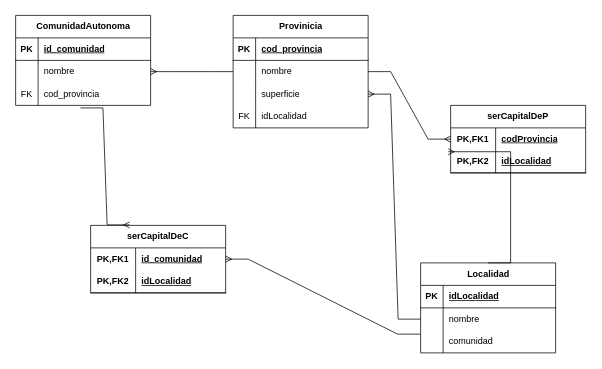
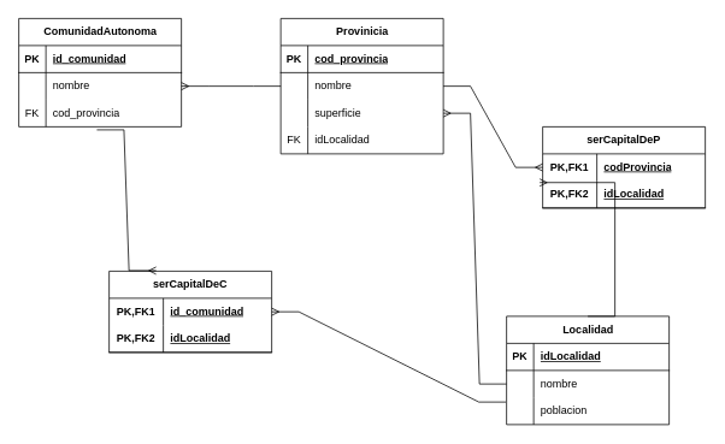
  <mxCell id="0" />
  <mxCell id="1" parent="0" />
  <mxCell id="2" value="ComunidadAutonoma" style="shape=table;startSize=30;container=1;collapsible=1;childLayout=tableLayout;fixedRows=1;rowLines=0;fontStyle=1;align=center;resizeLast=1;html=1;" vertex="1" parent="1"><mxGeometry x="20" y="20" width="180" height="120" as="geometry" /></mxCell>
  <mxCell id="3" value="" style="shape=tableRow;horizontal=0;startSize=0;swimlaneHead=0;swimlaneBody=0;fillColor=none;collapsible=0;dropTarget=0;points=[[0,0.5],[1,0.5]];portConstraint=eastwest;top=0;left=0;right=0;bottom=1;" vertex="1" parent="2"><mxGeometry y="30" width="180" height="30" as="geometry" /></mxCell>
  <mxCell id="4" value="PK" style="shape=partialRectangle;connectable=0;fillColor=none;top=0;left=0;bottom=0;right=0;fontStyle=1;overflow=hidden;whiteSpace=wrap;html=1;" vertex="1" parent="3"><mxGeometry width="30" height="30" as="geometry"><mxRectangle width="30" height="30" as="alternateBounds" /></mxGeometry></mxCell>
  <mxCell id="5" value="id_comunidad" style="shape=partialRectangle;connectable=0;fillColor=none;top=0;left=0;bottom=0;right=0;align=left;spacingLeft=6;fontStyle=5;overflow=hidden;whiteSpace=wrap;html=1;" vertex="1" parent="3"><mxGeometry x="30" width="150" height="30" as="geometry"><mxRectangle width="150" height="30" as="alternateBounds" /></mxGeometry></mxCell>
  <mxCell id="6" value="" style="shape=tableRow;horizontal=0;startSize=0;swimlaneHead=0;swimlaneBody=0;fillColor=none;collapsible=0;dropTarget=0;points=[[0,0.5],[1,0.5]];portConstraint=eastwest;top=0;left=0;right=0;bottom=0;" vertex="1" parent="2"><mxGeometry y="60" width="180" height="30" as="geometry" /></mxCell>
  <mxCell id="7" value="" style="shape=partialRectangle;connectable=0;fillColor=none;top=0;left=0;bottom=0;right=0;editable=1;overflow=hidden;whiteSpace=wrap;html=1;" vertex="1" parent="6"><mxGeometry width="30" height="30" as="geometry"><mxRectangle width="30" height="30" as="alternateBounds" /></mxGeometry></mxCell>
  <mxCell id="8" value="nombre" style="shape=partialRectangle;connectable=0;fillColor=none;top=0;left=0;bottom=0;right=0;align=left;spacingLeft=6;overflow=hidden;whiteSpace=wrap;html=1;" vertex="1" parent="6"><mxGeometry x="30" width="150" height="30" as="geometry"><mxRectangle width="150" height="30" as="alternateBounds" /></mxGeometry></mxCell>
  <mxCell id="9" value="" style="shape=tableRow;horizontal=0;startSize=0;swimlaneHead=0;swimlaneBody=0;fillColor=none;collapsible=0;dropTarget=0;points=[[0,0.5],[1,0.5]];portConstraint=eastwest;top=0;left=0;right=0;bottom=0;" vertex="1" parent="2"><mxGeometry y="90" width="180" height="30" as="geometry" /></mxCell>
  <mxCell id="10" value="FK" style="shape=partialRectangle;connectable=0;fillColor=none;top=0;left=0;bottom=0;right=0;editable=1;overflow=hidden;whiteSpace=wrap;html=1;" vertex="1" parent="9"><mxGeometry width="30" height="30" as="geometry"><mxRectangle width="30" height="30" as="alternateBounds" /></mxGeometry></mxCell>
  <mxCell id="11" value="cod_provincia" style="shape=partialRectangle;connectable=0;fillColor=none;top=0;left=0;bottom=0;right=0;align=left;spacingLeft=6;overflow=hidden;whiteSpace=wrap;html=1;" vertex="1" parent="9"><mxGeometry x="30" width="150" height="30" as="geometry"><mxRectangle width="150" height="30" as="alternateBounds" /></mxGeometry></mxCell>
  <mxCell id="12" value="Provinicia" style="shape=table;startSize=30;container=1;collapsible=1;childLayout=tableLayout;fixedRows=1;rowLines=0;fontStyle=1;align=center;resizeLast=1;html=1;" vertex="1" parent="1"><mxGeometry x="310" y="20" width="180" height="150" as="geometry"><mxRectangle x="310" y="50" width="100" height="30" as="alternateBounds" /></mxGeometry></mxCell>
  <mxCell id="13" value="" style="shape=tableRow;horizontal=0;startSize=0;swimlaneHead=0;swimlaneBody=0;fillColor=none;collapsible=0;dropTarget=0;points=[[0,0.5],[1,0.5]];portConstraint=eastwest;top=0;left=0;right=0;bottom=1;" vertex="1" parent="12"><mxGeometry y="30" width="180" height="30" as="geometry" /></mxCell>
  <mxCell id="14" value="PK" style="shape=partialRectangle;connectable=0;fillColor=none;top=0;left=0;bottom=0;right=0;fontStyle=1;overflow=hidden;whiteSpace=wrap;html=1;" vertex="1" parent="13"><mxGeometry width="30" height="30" as="geometry"><mxRectangle width="30" height="30" as="alternateBounds" /></mxGeometry></mxCell>
  <mxCell id="15" value="cod_provincia" style="shape=partialRectangle;connectable=0;fillColor=none;top=0;left=0;bottom=0;right=0;align=left;spacingLeft=6;fontStyle=5;overflow=hidden;whiteSpace=wrap;html=1;" vertex="1" parent="13"><mxGeometry x="30" width="150" height="30" as="geometry"><mxRectangle width="150" height="30" as="alternateBounds" /></mxGeometry></mxCell>
  <mxCell id="16" value="" style="shape=tableRow;horizontal=0;startSize=0;swimlaneHead=0;swimlaneBody=0;fillColor=none;collapsible=0;dropTarget=0;points=[[0,0.5],[1,0.5]];portConstraint=eastwest;top=0;left=0;right=0;bottom=0;" vertex="1" parent="12"><mxGeometry y="60" width="180" height="30" as="geometry" /></mxCell>
  <mxCell id="17" value="" style="shape=partialRectangle;connectable=0;fillColor=none;top=0;left=0;bottom=0;right=0;editable=1;overflow=hidden;whiteSpace=wrap;html=1;" vertex="1" parent="16"><mxGeometry width="30" height="30" as="geometry"><mxRectangle width="30" height="30" as="alternateBounds" /></mxGeometry></mxCell>
  <mxCell id="18" value="nombre" style="shape=partialRectangle;connectable=0;fillColor=none;top=0;left=0;bottom=0;right=0;align=left;spacingLeft=6;overflow=hidden;whiteSpace=wrap;html=1;" vertex="1" parent="16"><mxGeometry x="30" width="150" height="30" as="geometry"><mxRectangle width="150" height="30" as="alternateBounds" /></mxGeometry></mxCell>
  <mxCell id="19" value="" style="shape=tableRow;horizontal=0;startSize=0;swimlaneHead=0;swimlaneBody=0;fillColor=none;collapsible=0;dropTarget=0;points=[[0,0.5],[1,0.5]];portConstraint=eastwest;top=0;left=0;right=0;bottom=0;" vertex="1" parent="12"><mxGeometry y="90" width="180" height="30" as="geometry" /></mxCell>
  <mxCell id="20" value="" style="shape=partialRectangle;connectable=0;fillColor=none;top=0;left=0;bottom=0;right=0;editable=1;overflow=hidden;whiteSpace=wrap;html=1;" vertex="1" parent="19"><mxGeometry width="30" height="30" as="geometry"><mxRectangle width="30" height="30" as="alternateBounds" /></mxGeometry></mxCell>
  <mxCell id="21" value="superficie" style="shape=partialRectangle;connectable=0;fillColor=none;top=0;left=0;bottom=0;right=0;align=left;spacingLeft=6;overflow=hidden;whiteSpace=wrap;html=1;" vertex="1" parent="19"><mxGeometry x="30" width="150" height="30" as="geometry"><mxRectangle width="150" height="30" as="alternateBounds" /></mxGeometry></mxCell>
  <mxCell id="22" value="" style="shape=tableRow;horizontal=0;startSize=0;swimlaneHead=0;swimlaneBody=0;fillColor=none;collapsible=0;dropTarget=0;points=[[0,0.5],[1,0.5]];portConstraint=eastwest;top=0;left=0;right=0;bottom=0;" vertex="1" parent="12"><mxGeometry y="120" width="180" height="30" as="geometry" /></mxCell>
  <mxCell id="23" value="FK" style="shape=partialRectangle;connectable=0;fillColor=none;top=0;left=0;bottom=0;right=0;editable=1;overflow=hidden;whiteSpace=wrap;html=1;" vertex="1" parent="22"><mxGeometry width="30" height="30" as="geometry"><mxRectangle width="30" height="30" as="alternateBounds" /></mxGeometry></mxCell>
  <mxCell id="24" value="idLocalidad" style="shape=partialRectangle;connectable=0;fillColor=none;top=0;left=0;bottom=0;right=0;align=left;spacingLeft=6;overflow=hidden;whiteSpace=wrap;html=1;" vertex="1" parent="22"><mxGeometry x="30" width="150" height="30" as="geometry"><mxRectangle width="150" height="30" as="alternateBounds" /></mxGeometry></mxCell>
  <mxCell id="25" value="" style="edgeStyle=entityRelationEdgeStyle;fontSize=12;html=1;endArrow=ERmany;rounded=0;entryX=1;entryY=0.5;entryDx=0;entryDy=0;exitX=0;exitY=0.5;exitDx=0;exitDy=0;" edge="1" parent="1" source="16" target="6"><mxGeometry width="100" height="100" relative="1" as="geometry"><mxPoint x="370" y="330" as="sourcePoint" /><mxPoint x="470" y="230" as="targetPoint" /></mxGeometry></mxCell>
  <mxCell id="26" value="serCapitalDeP" style="shape=table;startSize=30;container=1;collapsible=1;childLayout=tableLayout;fixedRows=1;rowLines=0;fontStyle=1;align=center;resizeLast=1;html=1;whiteSpace=wrap;" vertex="1" parent="1"><mxGeometry x="600" y="140" width="180" height="90" as="geometry" /></mxCell>
  <mxCell id="27" value="" style="shape=tableRow;horizontal=0;startSize=0;swimlaneHead=0;swimlaneBody=0;fillColor=none;collapsible=0;dropTarget=0;points=[[0,0.5],[1,0.5]];portConstraint=eastwest;top=0;left=0;right=0;bottom=0;html=1;" vertex="1" parent="26"><mxGeometry y="30" width="180" height="30" as="geometry" /></mxCell>
  <mxCell id="28" value="PK,FK1" style="shape=partialRectangle;connectable=0;fillColor=none;top=0;left=0;bottom=0;right=0;fontStyle=1;overflow=hidden;html=1;whiteSpace=wrap;" vertex="1" parent="27"><mxGeometry width="60" height="30" as="geometry"><mxRectangle width="60" height="30" as="alternateBounds" /></mxGeometry></mxCell>
  <mxCell id="29" value="codProvincia" style="shape=partialRectangle;connectable=0;fillColor=none;top=0;left=0;bottom=0;right=0;align=left;spacingLeft=6;fontStyle=5;overflow=hidden;html=1;whiteSpace=wrap;" vertex="1" parent="27"><mxGeometry x="60" width="120" height="30" as="geometry"><mxRectangle width="120" height="30" as="alternateBounds" /></mxGeometry></mxCell>
  <mxCell id="30" value="" style="shape=tableRow;horizontal=0;startSize=0;swimlaneHead=0;swimlaneBody=0;fillColor=none;collapsible=0;dropTarget=0;points=[[0,0.5],[1,0.5]];portConstraint=eastwest;top=0;left=0;right=0;bottom=1;html=1;" vertex="1" parent="26"><mxGeometry y="60" width="180" height="30" as="geometry" /></mxCell>
  <mxCell id="31" value="PK,FK2" style="shape=partialRectangle;connectable=0;fillColor=none;top=0;left=0;bottom=0;right=0;fontStyle=1;overflow=hidden;html=1;whiteSpace=wrap;" vertex="1" parent="30"><mxGeometry width="60" height="30" as="geometry"><mxRectangle width="60" height="30" as="alternateBounds" /></mxGeometry></mxCell>
  <mxCell id="32" value="idLocalidad" style="shape=partialRectangle;connectable=0;fillColor=none;top=0;left=0;bottom=0;right=0;align=left;spacingLeft=6;fontStyle=5;overflow=hidden;html=1;whiteSpace=wrap;" vertex="1" parent="30"><mxGeometry x="60" width="120" height="30" as="geometry"><mxRectangle width="120" height="30" as="alternateBounds" /></mxGeometry></mxCell>
  <mxCell id="33" value="" style="edgeStyle=entityRelationEdgeStyle;fontSize=12;html=1;endArrow=ERmany;rounded=0;exitX=1;exitY=0.5;exitDx=0;exitDy=0;entryX=0;entryY=0.5;entryDx=0;entryDy=0;" edge="1" parent="1" source="16" target="27"><mxGeometry width="100" height="100" relative="1" as="geometry"><mxPoint x="370" y="330" as="sourcePoint" /><mxPoint x="470" y="230" as="targetPoint" /></mxGeometry></mxCell>
  <mxCell id="34" value="Localidad" style="shape=table;startSize=30;container=1;collapsible=1;childLayout=tableLayout;fixedRows=1;rowLines=0;fontStyle=1;align=center;resizeLast=1;html=1;" vertex="1" parent="1"><mxGeometry x="560" y="350" width="180" height="120" as="geometry" /></mxCell>
  <mxCell id="35" value="" style="shape=tableRow;horizontal=0;startSize=0;swimlaneHead=0;swimlaneBody=0;fillColor=none;collapsible=0;dropTarget=0;points=[[0,0.5],[1,0.5]];portConstraint=eastwest;top=0;left=0;right=0;bottom=1;" vertex="1" parent="34"><mxGeometry y="30" width="180" height="30" as="geometry" /></mxCell>
  <mxCell id="36" value="PK" style="shape=partialRectangle;connectable=0;fillColor=none;top=0;left=0;bottom=0;right=0;fontStyle=1;overflow=hidden;whiteSpace=wrap;html=1;" vertex="1" parent="35"><mxGeometry width="30" height="30" as="geometry"><mxRectangle width="30" height="30" as="alternateBounds" /></mxGeometry></mxCell>
  <mxCell id="37" value="idLocalidad" style="shape=partialRectangle;connectable=0;fillColor=none;top=0;left=0;bottom=0;right=0;align=left;spacingLeft=6;fontStyle=5;overflow=hidden;whiteSpace=wrap;html=1;" vertex="1" parent="35"><mxGeometry x="30" width="150" height="30" as="geometry"><mxRectangle width="150" height="30" as="alternateBounds" /></mxGeometry></mxCell>
  <mxCell id="38" value="" style="shape=tableRow;horizontal=0;startSize=0;swimlaneHead=0;swimlaneBody=0;fillColor=none;collapsible=0;dropTarget=0;points=[[0,0.5],[1,0.5]];portConstraint=eastwest;top=0;left=0;right=0;bottom=0;" vertex="1" parent="34"><mxGeometry y="60" width="180" height="30" as="geometry" /></mxCell>
  <mxCell id="39" value="" style="shape=partialRectangle;connectable=0;fillColor=none;top=0;left=0;bottom=0;right=0;editable=1;overflow=hidden;whiteSpace=wrap;html=1;" vertex="1" parent="38"><mxGeometry width="30" height="30" as="geometry"><mxRectangle width="30" height="30" as="alternateBounds" /></mxGeometry></mxCell>
  <mxCell id="40" value="nombre" style="shape=partialRectangle;connectable=0;fillColor=none;top=0;left=0;bottom=0;right=0;align=left;spacingLeft=6;overflow=hidden;whiteSpace=wrap;html=1;" vertex="1" parent="38"><mxGeometry x="30" width="150" height="30" as="geometry"><mxRectangle width="150" height="30" as="alternateBounds" /></mxGeometry></mxCell>
  <mxCell id="41" value="" style="shape=tableRow;horizontal=0;startSize=0;swimlaneHead=0;swimlaneBody=0;fillColor=none;collapsible=0;dropTarget=0;points=[[0,0.5],[1,0.5]];portConstraint=eastwest;top=0;left=0;right=0;bottom=0;" vertex="1" parent="34"><mxGeometry y="90" width="180" height="30" as="geometry" /></mxCell>
  <mxCell id="42" value="" style="shape=partialRectangle;connectable=0;fillColor=none;top=0;left=0;bottom=0;right=0;editable=1;overflow=hidden;whiteSpace=wrap;html=1;" vertex="1" parent="41"><mxGeometry width="30" height="30" as="geometry"><mxRectangle width="30" height="30" as="alternateBounds" /></mxGeometry></mxCell>
- <mxCell id="43" value="comunidad" style="shape=partialRectangle;connectable=0;fillColor=none;top=0;left=0;bottom=0;right=0;align=left;spacingLeft=6;overflow=hidden;whiteSpace=wrap;html=1;" vertex="1" parent="41"><mxGeometry x="30" width="150" height="30" as="geometry"><mxRectangle width="150" height="30" as="alternateBounds" /></mxGeometry></mxCell>
+ <mxCell id="43" value="poblacion" style="shape=partialRectangle;connectable=0;fillColor=none;top=0;left=0;bottom=0;right=0;align=left;spacingLeft=6;overflow=hidden;whiteSpace=wrap;html=1;" vertex="1" parent="41"><mxGeometry x="30" width="150" height="30" as="geometry"><mxRectangle width="150" height="30" as="alternateBounds" /></mxGeometry></mxCell>
  <mxCell id="44" value="" style="edgeStyle=entityRelationEdgeStyle;fontSize=12;html=1;endArrow=ERmany;rounded=0;entryX=-0.018;entryY=0.06;entryDx=0;entryDy=0;entryPerimeter=0;" edge="1" parent="1" target="30"><mxGeometry width="100" height="100" relative="1" as="geometry"><mxPoint x="650" y="350" as="sourcePoint" /><mxPoint x="470" y="230" as="targetPoint" /></mxGeometry></mxCell>
  <mxCell id="45" value="" style="edgeStyle=entityRelationEdgeStyle;fontSize=12;html=1;endArrow=ERmany;rounded=0;exitX=0;exitY=0.5;exitDx=0;exitDy=0;entryX=1;entryY=0.5;entryDx=0;entryDy=0;" edge="1" parent="1" source="38" target="19"><mxGeometry width="100" height="100" relative="1" as="geometry"><mxPoint x="490" y="430" as="sourcePoint" /><mxPoint x="490" y="130" as="targetPoint" /></mxGeometry></mxCell>
  <mxCell id="46" value="serCapitalDeC" style="shape=table;startSize=30;container=1;collapsible=1;childLayout=tableLayout;fixedRows=1;rowLines=0;fontStyle=1;align=center;resizeLast=1;html=1;whiteSpace=wrap;" vertex="1" parent="1"><mxGeometry x="120" y="300" width="180" height="90" as="geometry" /></mxCell>
  <mxCell id="47" value="" style="shape=tableRow;horizontal=0;startSize=0;swimlaneHead=0;swimlaneBody=0;fillColor=none;collapsible=0;dropTarget=0;points=[[0,0.5],[1,0.5]];portConstraint=eastwest;top=0;left=0;right=0;bottom=0;html=1;" vertex="1" parent="46"><mxGeometry y="30" width="180" height="30" as="geometry" /></mxCell>
  <mxCell id="48" value="PK,FK1" style="shape=partialRectangle;connectable=0;fillColor=none;top=0;left=0;bottom=0;right=0;fontStyle=1;overflow=hidden;html=1;whiteSpace=wrap;" vertex="1" parent="47"><mxGeometry width="60" height="30" as="geometry"><mxRectangle width="60" height="30" as="alternateBounds" /></mxGeometry></mxCell>
  <mxCell id="49" value="id_comunidad" style="shape=partialRectangle;connectable=0;fillColor=none;top=0;left=0;bottom=0;right=0;align=left;spacingLeft=6;fontStyle=5;overflow=hidden;html=1;whiteSpace=wrap;" vertex="1" parent="47"><mxGeometry x="60" width="120" height="30" as="geometry"><mxRectangle width="120" height="30" as="alternateBounds" /></mxGeometry></mxCell>
  <mxCell id="50" value="" style="shape=tableRow;horizontal=0;startSize=0;swimlaneHead=0;swimlaneBody=0;fillColor=none;collapsible=0;dropTarget=0;points=[[0,0.5],[1,0.5]];portConstraint=eastwest;top=0;left=0;right=0;bottom=1;html=1;" vertex="1" parent="46"><mxGeometry y="60" width="180" height="30" as="geometry" /></mxCell>
  <mxCell id="51" value="PK,FK2" style="shape=partialRectangle;connectable=0;fillColor=none;top=0;left=0;bottom=0;right=0;fontStyle=1;overflow=hidden;html=1;whiteSpace=wrap;" vertex="1" parent="50"><mxGeometry width="60" height="30" as="geometry"><mxRectangle width="60" height="30" as="alternateBounds" /></mxGeometry></mxCell>
  <mxCell id="52" value="idLocalidad" style="shape=partialRectangle;connectable=0;fillColor=none;top=0;left=0;bottom=0;right=0;align=left;spacingLeft=6;fontStyle=5;overflow=hidden;html=1;whiteSpace=wrap;" vertex="1" parent="50"><mxGeometry x="60" width="120" height="30" as="geometry"><mxRectangle width="120" height="30" as="alternateBounds" /></mxGeometry></mxCell>
  <mxCell id="53" value="" style="edgeStyle=entityRelationEdgeStyle;fontSize=12;html=1;endArrow=ERmany;rounded=0;exitX=-0.004;exitY=0.167;exitDx=0;exitDy=0;exitPerimeter=0;entryX=1;entryY=0.5;entryDx=0;entryDy=0;" edge="1" parent="1" source="41" target="47"><mxGeometry width="100" height="100" relative="1" as="geometry"><mxPoint x="370" y="330" as="sourcePoint" /><mxPoint x="470" y="230" as="targetPoint" /></mxGeometry></mxCell>
  <mxCell id="54" value="" style="edgeStyle=entityRelationEdgeStyle;fontSize=12;html=1;endArrow=ERmany;rounded=0;entryX=0.289;entryY=-0.007;entryDx=0;entryDy=0;entryPerimeter=0;exitX=0.48;exitY=1.113;exitDx=0;exitDy=0;exitPerimeter=0;" edge="1" parent="1" source="9" target="46"><mxGeometry width="100" height="100" relative="1" as="geometry"><mxPoint x="370" y="330" as="sourcePoint" /><mxPoint x="470" y="230" as="targetPoint" /></mxGeometry></mxCell>
